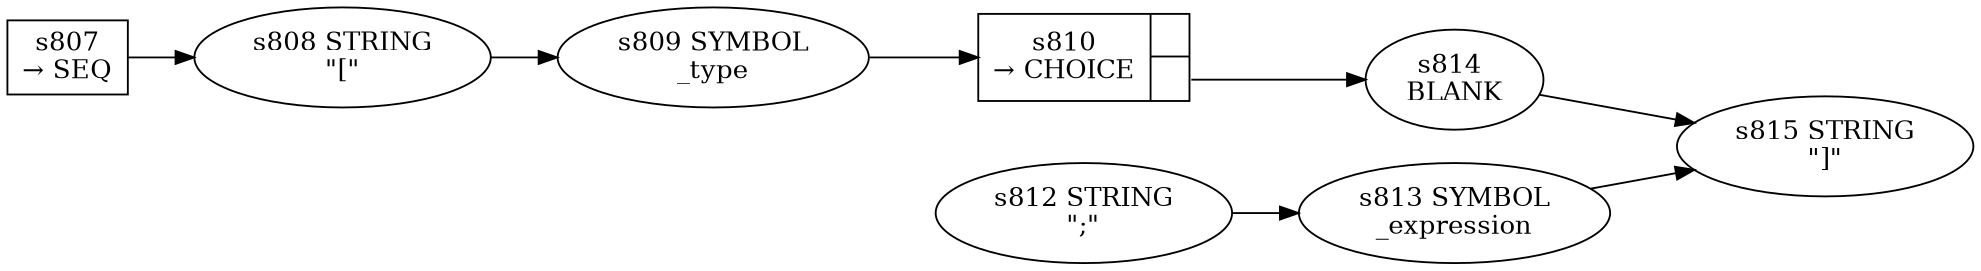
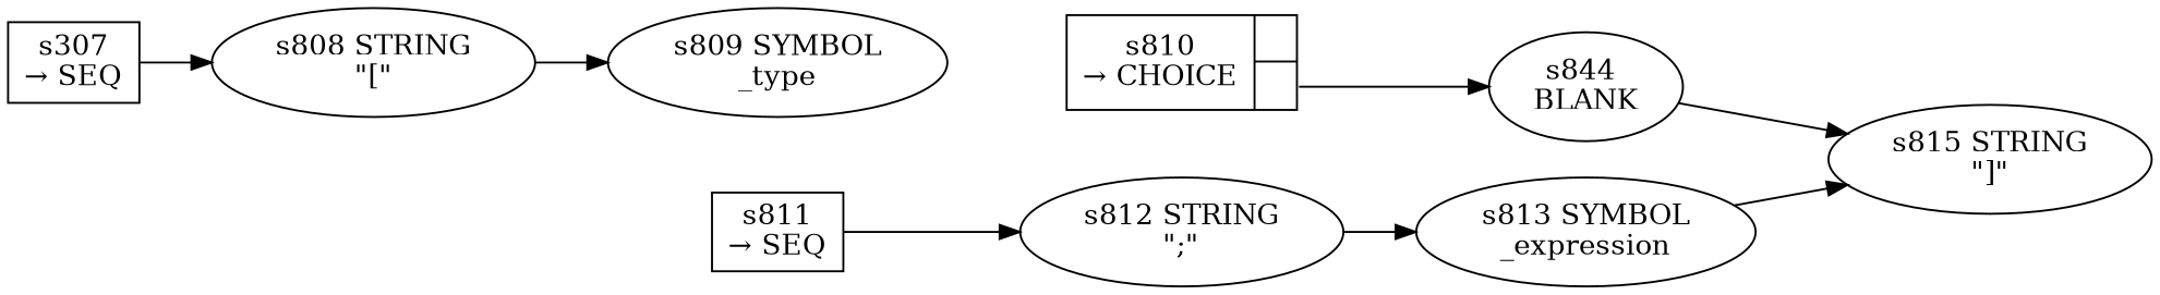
  digraph {
    rankdir=LR
-   n1 [fixedsize=false label="s807\n&rarr; SEQ" peripheries=1 shape=record]
+   n1 [fixedsize=false label="s307\n&rarr; SEQ" peripheries=1 shape=record]
    n2 [label="s808 STRING\n\"[\""]
    n3 [label="s809 SYMBOL\n_type"]
    n4 [fixedsize=false label="{s810\n&rarr; CHOICE|{<p0>|<p1>}}" peripheries=1 shape=record]
-   n5 [label="s814 \nBLANK"]
+   n5 [label="s844 \nBLANK"]
+   n6 [fixedsize=false label="s811\n&rarr; SEQ" peripheries=1 shape=record]
    n7 [label="s812 STRING\n\";\""]
    n8 [label="s815 STRING\n\"]\""]
    n9 [label="s813 SYMBOL\n_expression"]
    n1 -> n2
    n2 -> n3
-   n3 -> n4
    n4 -> n5 [tailport=p1]
    n5 -> n8
+   n6 -> n7
    n7 -> n9
    n9 -> n8
  }
